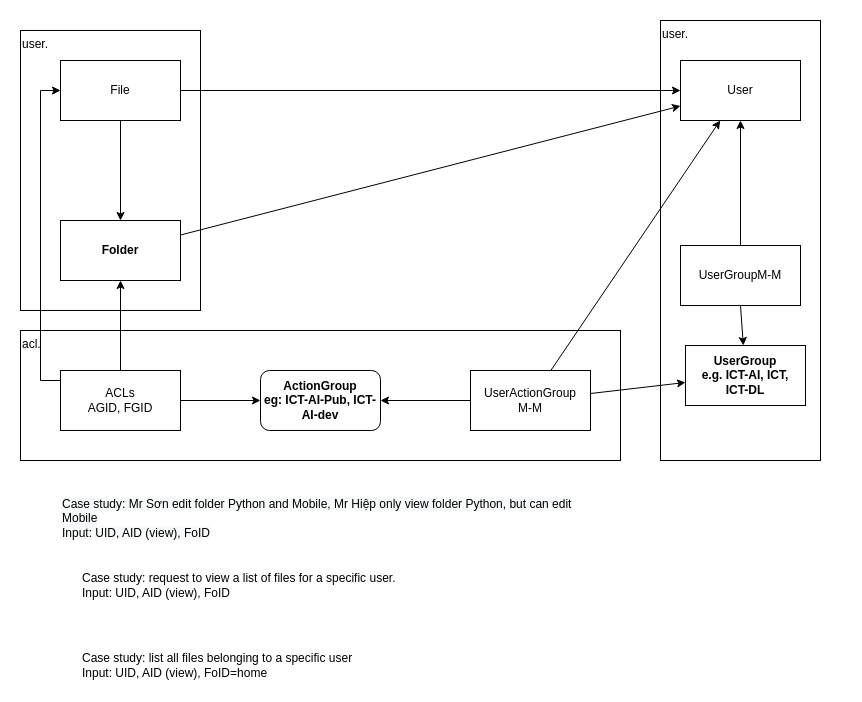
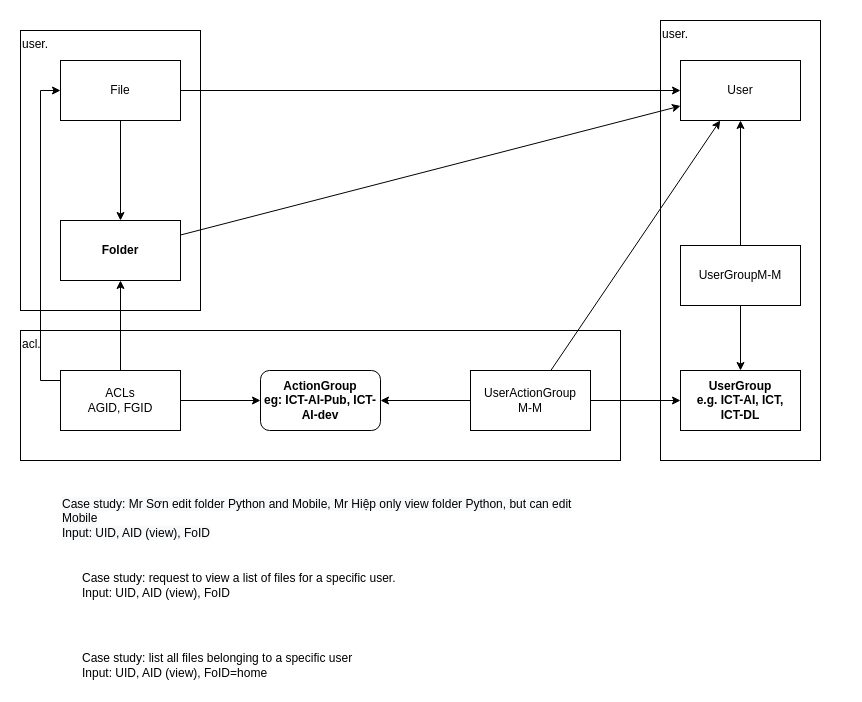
  <mxCell id="0" />
  <mxCell id="1" parent="0" />
  <mxCell id="2" value="acl." style="rounded=0;whiteSpace=wrap;html=1;align=left;verticalAlign=top;" vertex="1" parent="1"><mxGeometry y="330" width="600" height="130" as="geometry" x="20" /></mxCell>
  <mxCell id="3" value="user." style="rounded=0;whiteSpace=wrap;html=1;align=left;verticalAlign=top;" vertex="1" parent="1"><mxGeometry x="660" y="20" width="160" height="440" as="geometry" /></mxCell>
  <mxCell id="4" value="user." style="rounded=0;whiteSpace=wrap;html=1;align=left;verticalAlign=top;" vertex="1" parent="1"><mxGeometry y="30" width="180" height="280" as="geometry" x="20" /></mxCell>
  <mxCell id="5" style="edgeStyle=orthogonalEdgeStyle;rounded=0;orthogonalLoop=1;jettySize=auto;html=1;exitX=0.5;exitY=1;exitDx=0;exitDy=0;" parent="1" source="7" target="9" edge="1"><mxGeometry relative="1" as="geometry" /></mxCell>
  <mxCell id="6" style="edgeStyle=none;rounded=0;orthogonalLoop=1;jettySize=auto;html=1;" parent="1" source="7" target="10" edge="1"><mxGeometry relative="1" as="geometry" /></mxCell>
  <mxCell id="7" value="File" style="rounded=0;whiteSpace=wrap;html=1;" parent="1" vertex="1"><mxGeometry x="60" width="120" height="60" as="geometry" y="60" /></mxCell>
  <mxCell id="8" style="edgeStyle=none;rounded=0;orthogonalLoop=1;jettySize=auto;html=1;" parent="1" source="9" target="10" edge="1"><mxGeometry relative="1" as="geometry" /></mxCell>
  <mxCell id="9" value="Folder" style="rounded=0;whiteSpace=wrap;html=1;fontStyle=1" parent="1" vertex="1"><mxGeometry x="60" y="220" width="120" height="60" as="geometry" /></mxCell>
  <mxCell id="10" value="User" style="rounded=0;whiteSpace=wrap;html=1;" parent="1" vertex="1"><mxGeometry x="680" width="120" height="60" as="geometry" y="60" /></mxCell>
  <mxCell id="11" value="ActionGroup&lt;br&gt;eg: ICT-AI-Pub, ICT-AI-dev" style="whiteSpace=wrap;html=1;fontStyle=1;rounded=1;" parent="1" vertex="1"><mxGeometry x="260" y="370" width="120" height="60" as="geometry" /></mxCell>
  <mxCell id="12" style="edgeStyle=orthogonalEdgeStyle;rounded=0;orthogonalLoop=1;jettySize=auto;html=1;" edge="1" parent="1" source="13" target="7"><mxGeometry relative="1" as="geometry"><Array as="points"><mxPoint x="40" y="380" /><mxPoint x="40" y="90" /></Array></mxGeometry></mxCell>
  <mxCell id="13" value="ACLs&lt;br&gt;AGID, FGID" style="rounded=0;whiteSpace=wrap;html=1;" parent="1" vertex="1"><mxGeometry x="60" y="370" width="120" height="60" as="geometry" /></mxCell>
  <mxCell id="14" style="rounded=0;orthogonalLoop=1;jettySize=auto;html=1;" parent="1" source="16" target="22" edge="1"><mxGeometry relative="1" as="geometry" /></mxCell>
  <mxCell id="15" style="rounded=0;orthogonalLoop=1;jettySize=auto;html=1;" edge="1" parent="1" source="16" target="10"><mxGeometry relative="1" as="geometry" /></mxCell>
  <mxCell id="16" value="UserActionGroup&lt;br&gt;M-M" style="rounded=0;whiteSpace=wrap;html=1;" parent="1" vertex="1"><mxGeometry x="470" y="370" width="120" height="60" as="geometry" /></mxCell>
  <mxCell id="17" value="Case study: request to view a list of files for a specific user.&lt;br&gt;Input: UID, AID (view), FoID" style="text;html=1;strokeColor=none;fillColor=none;align=left;verticalAlign=middle;whiteSpace=wrap;rounded=0;" parent="1" vertex="1"><mxGeometry x="80" y="570" width="760" height="30" as="geometry" /></mxCell>
  <mxCell id="18" value="Case study: list all files belonging to a specific user&lt;br&gt;Input: UID, AID (view), FoID=home" style="text;html=1;strokeColor=none;fillColor=none;align=left;verticalAlign=middle;whiteSpace=wrap;rounded=0;" parent="1" vertex="1"><mxGeometry x="80" y="650" width="760" height="30" as="geometry" /></mxCell>
  <mxCell id="19" style="rounded=0;orthogonalLoop=1;jettySize=auto;html=1;" parent="1" source="21" target="10" edge="1"><mxGeometry relative="1" as="geometry" /></mxCell>
  <mxCell id="20" style="rounded=0;orthogonalLoop=1;jettySize=auto;html=1;exitX=0.5;exitY=1;exitDx=0;exitDy=0;" parent="1" source="21" target="22" edge="1"><mxGeometry relative="1" as="geometry" /></mxCell>
  <mxCell id="21" value="UserGroupM-M" style="rounded=0;whiteSpace=wrap;html=1;" parent="1" vertex="1"><mxGeometry x="680" y="245" width="120" height="60" as="geometry" /></mxCell>
- <mxCell id="22" value="UserGroup&lt;br&gt;e.g. ICT-AI, ICT,&lt;br&gt;ICT-DL" style="rounded=0;whiteSpace=wrap;html=1;fontStyle=1" parent="1" vertex="1"><mxGeometry x="685" y="345" width="120" height="60" as="geometry" /></mxCell>
+ <mxCell id="22" value="UserGroup&lt;br&gt;e.g. ICT-AI, ICT,&lt;br&gt;ICT-DL" style="rounded=0;whiteSpace=wrap;html=1;fontStyle=1" parent="1" vertex="1"><mxGeometry x="680" y="370" width="120" height="60" as="geometry" /></mxCell>
  <mxCell id="23" value="" style="endArrow=classic;html=1;rounded=0;" parent="1" source="13" target="11" edge="1"><mxGeometry width="50" height="50" relative="1" as="geometry"><mxPoint x="420" y="380" as="sourcePoint" /><mxPoint x="470" y="330" as="targetPoint" /></mxGeometry></mxCell>
  <mxCell id="24" value="" style="endArrow=classic;html=1;rounded=0;" parent="1" source="16" target="11" edge="1"><mxGeometry width="50" height="50" relative="1" as="geometry"><mxPoint x="420" y="380" as="sourcePoint" /><mxPoint x="470" y="330" as="targetPoint" /></mxGeometry></mxCell>
  <mxCell id="25" value="" style="endArrow=classic;html=1;rounded=0;" parent="1" source="13" target="9" edge="1"><mxGeometry width="50" height="50" relative="1" as="geometry"><mxPoint x="420" y="380" as="sourcePoint" /><mxPoint x="470" y="330" as="targetPoint" /></mxGeometry></mxCell>
  <mxCell id="26" value="&lt;span style=&quot;color: rgb(0, 0, 0); font-family: helvetica; font-size: 12px; font-style: normal; font-weight: 400; letter-spacing: normal; text-align: left; text-indent: 0px; text-transform: none; word-spacing: 0px; background-color: rgb(248, 249, 250); display: inline; float: none;&quot;&gt;Case study: Mr Sơn edit folder Python and Mobile, Mr Hiệp only view folder Python, but can edit Mobile&lt;/span&gt;&lt;br style=&quot;color: rgb(0, 0, 0); font-family: helvetica; font-size: 12px; font-style: normal; font-weight: 400; letter-spacing: normal; text-align: left; text-indent: 0px; text-transform: none; word-spacing: 0px; background-color: rgb(248, 249, 250);&quot;&gt;&lt;span style=&quot;color: rgb(0, 0, 0); font-family: helvetica; font-size: 12px; font-style: normal; font-weight: 400; letter-spacing: normal; text-align: left; text-indent: 0px; text-transform: none; word-spacing: 0px; background-color: rgb(248, 249, 250); display: inline; float: none;&quot;&gt;Input: UID, AID (view), FoID&lt;/span&gt;" style="text;whiteSpace=wrap;html=1;" vertex="1" parent="1"><mxGeometry x="60" y="490" width="550" height="60" as="geometry" /></mxCell>
